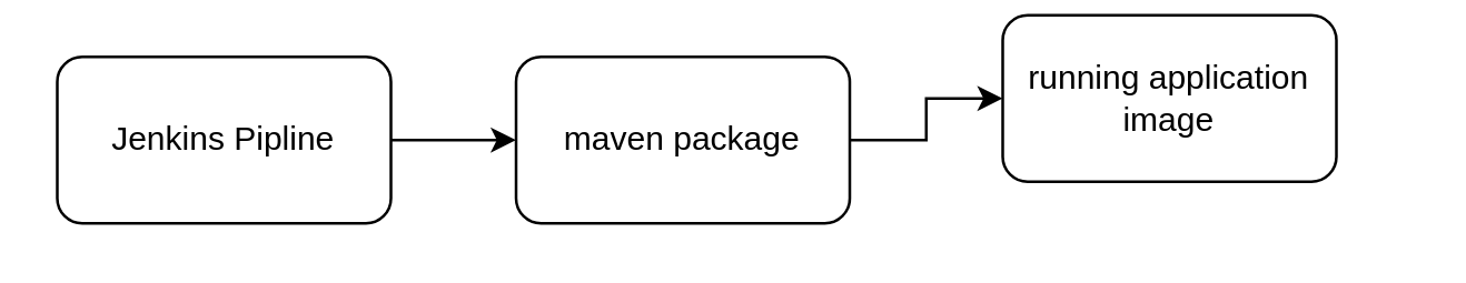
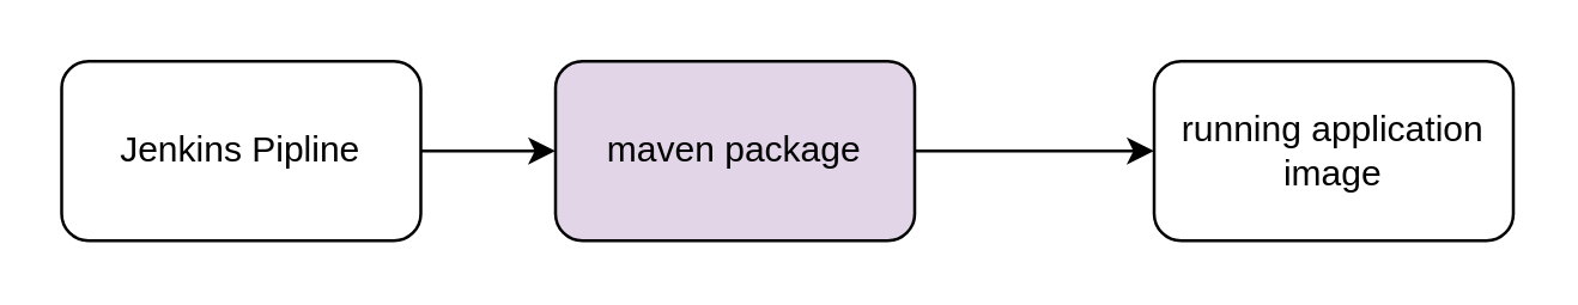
  <mxCell id="0" />
  <mxCell id="1" parent="0" />
  <mxCell id="2" value="" style="edgeStyle=orthogonalEdgeStyle;rounded=0;orthogonalLoop=1;jettySize=auto;html=1;" edge="1" parent="1" source="3" target="5"><mxGeometry relative="1" as="geometry" /></mxCell>
  <mxCell id="3" value="Jenkins Pipline" style="rounded=1;whiteSpace=wrap;html=1;" vertex="1" parent="1"><mxGeometry x="20" y="20" width="120" height="60" as="geometry" /></mxCell>
  <mxCell id="4" value="" style="edgeStyle=orthogonalEdgeStyle;rounded=0;orthogonalLoop=1;jettySize=auto;html=1;" edge="1" parent="1" source="5" target="6"><mxGeometry relative="1" as="geometry" /></mxCell>
- <mxCell id="5" value="maven package" style="whiteSpace=wrap;html=1;rounded=1;" vertex="1" parent="1"><mxGeometry x="185" y="20" width="120" height="60" as="geometry" /></mxCell>
- <mxCell id="6" value="running application image" style="whiteSpace=wrap;html=1;rounded=1;" vertex="1" parent="1"><mxGeometry x="360" y="5" width="120" height="60" as="geometry" /></mxCell>
+ <mxCell id="5" value="maven package" style="whiteSpace=wrap;html=1;rounded=1;fillColor=#e1d5e7;" vertex="1" parent="1"><mxGeometry x="185" y="20" width="120" height="60" as="geometry" /></mxCell>
+ <mxCell id="6" value="running application image" style="whiteSpace=wrap;html=1;rounded=1;" vertex="1" parent="1"><mxGeometry x="385" y="20" width="120" height="60" as="geometry" /></mxCell>
